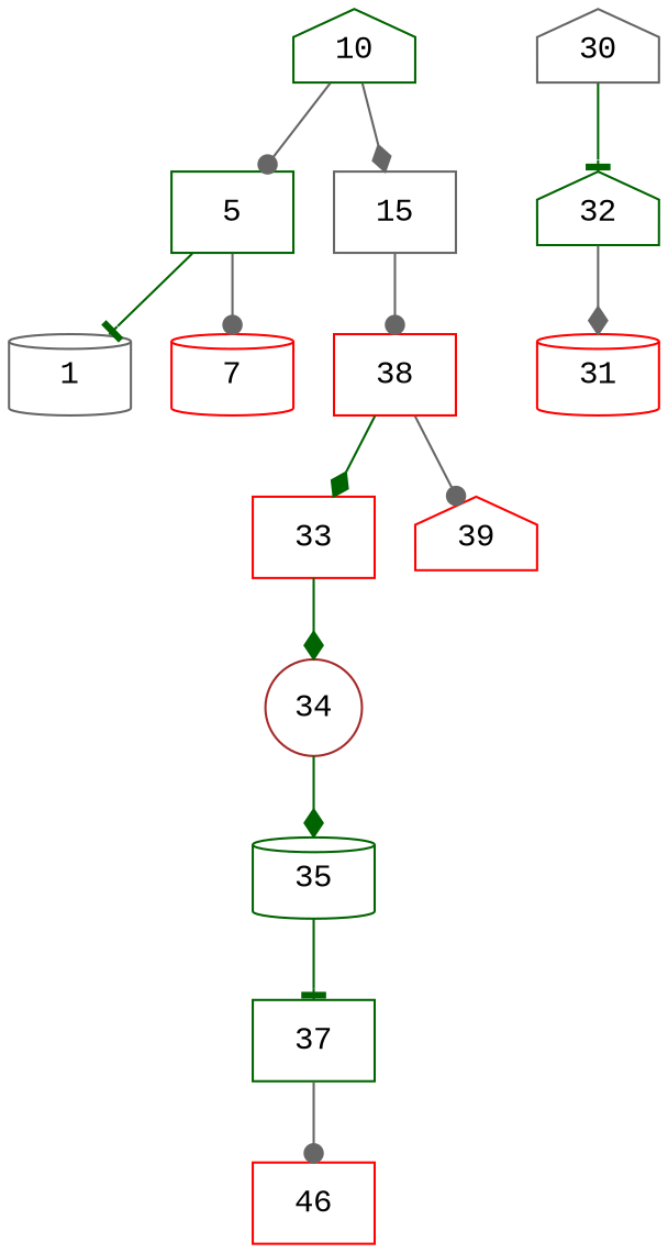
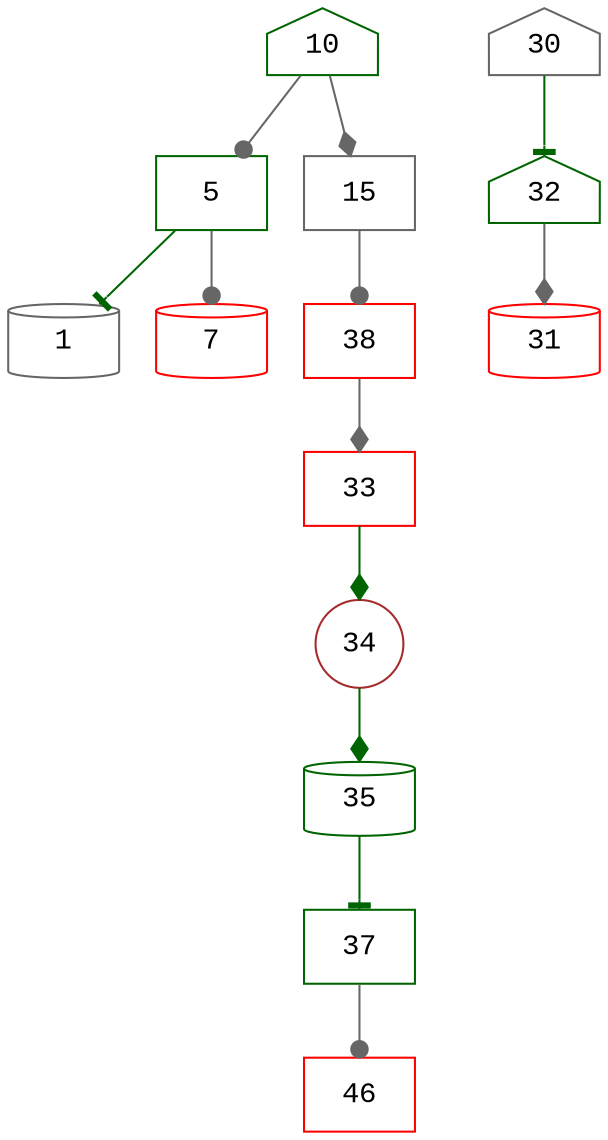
  digraph {
    fontname="Liberation Mono"
    node [color=red fontname="Liberation Mono" shape=box]
    edge [arrowhead=dot color=gray40 fontname="Liberation Mono"]
    10 [color=darkgreen shape=house]
    5 [color=darkgreen]
    15 [color=gray40]
    1 [color=gray40 shape=cylinder]
    7 [shape=cylinder]
    38
    33
-   39 [shape=house]
    34 [color=brown shape=circle]
    30 [color=gray40 shape=house]
    32 [color=darkgreen shape=house]
    35 [color=darkgreen shape=cylinder]
    31 [shape=cylinder]
    37 [color=darkgreen]
    n15 [label=46]
    10 -> 5
    10 -> 15 [arrowhead=diamond]
    5 -> 1 [arrowhead=tee color=darkgreen]
    5 -> 7
    15 -> 38
-   38 -> 33 [arrowhead=diamond color=darkgreen]
-   38 -> 39
+   38 -> 33 [arrowhead=diamond]
    33 -> 34 [arrowhead=diamond color=darkgreen]
    34 -> 35 [arrowhead=diamond color=darkgreen]
    30 -> 32 [arrowhead=tee color=darkgreen]
    32 -> 31 [arrowhead=diamond]
    35 -> 37 [arrowhead=tee color=darkgreen]
    37 -> n15
  }
